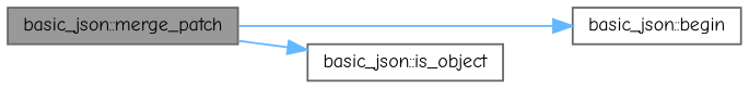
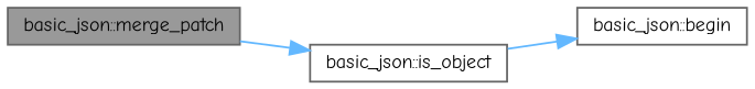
  digraph {
    fontname="Comic Neue"
    rankdir=LR
    node [color=grey40 fillcolor=white fontname="Comic Neue" fontsize=10 shape=box style=filled]
    edge [color=steelblue1 fontname="Comic Neue" fontsize=10 labelfontname=Helvetica labelfontsize=10 style=solid]
    n1 [color=gray40 fillcolor=grey60 fontcolor=black height=0.2 label="basic_json::merge_patch" width=0.4]
    n2 [height=0.2 label="basic_json::begin" width=0.4]
    n3 [height=0.2 label="basic_json::is_object" width=0.4]
-   n1 -> n2
+   n3 -> n2
    n1 -> n3
  }
